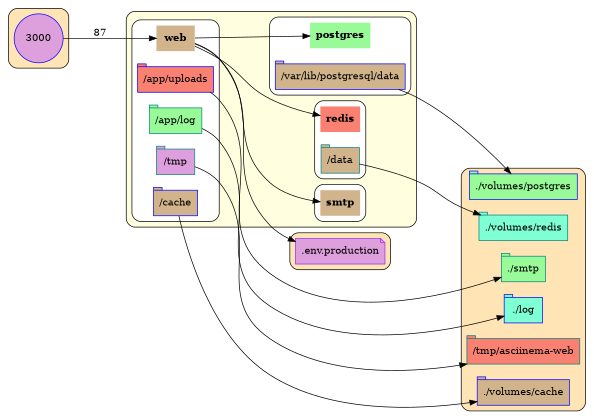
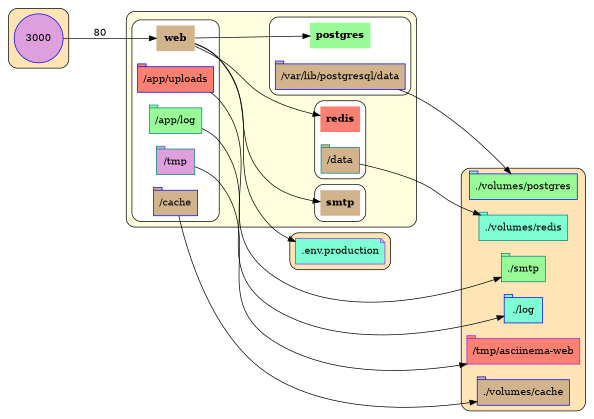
  digraph {
    compound=true
    fillcolor=moccasin
    nodesep=0.3
    rankdir=LR
    ranksep=1.2
    style="filled,rounded"
    node [color=blue fillcolor=tan shape=tab style=filled]
    n1 [color=teal fillcolor=palegreen label="./smtp"]
    n2 [fillcolor=aquamarine label="./log"]
-   n3 [color=teal fillcolor=salmon label="/tmp/asciinema-web"]
+   n3 [color=purple fillcolor=salmon label="/tmp/asciinema-web"]
    n4 [label="./volumes/cache"]
    n5 [fillcolor=palegreen label="./volumes/postgres"]
    n6 [color=teal fillcolor=aquamarine label="./volumes/redis"]
    3000 [fillcolor=plum shape=circle]
-   ".env.production" [color=purple fillcolor=plum shape=note]
+   ".env.production" [color=purple fillcolor=aquamarine shape=note]
    smtp [fontname="times-bold" shape=plaintext]
    web [color=purple fontname="times-bold" shape=plaintext]
    n11 [fillcolor=salmon label="/app/uploads"]
    n12 [color=teal fillcolor=palegreen label="/app/log"]
    n13 [color=teal fillcolor=plum label="/tmp"]
    n14 [label="/cache"]
    postgres [color=teal fillcolor=palegreen fontname="times-bold" shape=plaintext]
    n16 [label="/var/lib/postgresql/data"]
    redis [fillcolor=salmon fontname="times-bold" shape=plaintext]
    n18 [color=teal label="/data"]
    subgraph cluster_1 {
      n1
      n2
      n3
      n4
      n5
      n6
    }
    subgraph cluster_2 {
      3000
    }
    subgraph cluster_3 {
      ".env.production"
    }
    subgraph cluster_4 {
      fillcolor=lightyellow
      subgraph cluster_5 {
        fillcolor=white
        subgraph sub_6 {
          fillcolor=white
          smtp
        }
      }
      subgraph cluster_7 {
        fillcolor=white
        subgraph sub_8 {
          fillcolor=white
          web
        }
        subgraph sub_9 {
          fillcolor=white
          n11
          n12
          n13
          n14
        }
      }
      subgraph cluster_10 {
        fillcolor=white
        subgraph sub_11 {
          fillcolor=white
          postgres
        }
        subgraph sub_12 {
          fillcolor=white
          n16
        }
      }
      subgraph cluster_13 {
        fillcolor=white
        subgraph sub_14 {
          fillcolor=white
          redis
        }
        subgraph sub_15 {
          fillcolor=white
          n18
        }
      }
    }
-   3000 -> web [label=87]
+   3000 -> web [label=80]
    web -> ".env.production"
    web -> smtp
    web -> postgres
    web -> redis
    n11 -> n1
    n12 -> n2
    n13 -> n3
    n14 -> n4
    n16 -> n5
    n18 -> n6
  }
